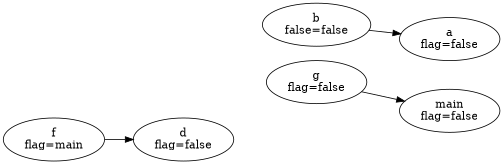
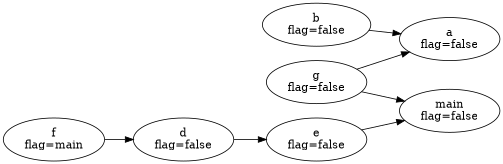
  digraph {
    rankdir=LR
    n1 [label="a\nflag=false"]
    n2 [label="main\nflag=false"]
    n3 [label="f\nflag=main"]
    n4 [label="d\nflag=false"]
+   n5 [label="e\nflag=false"]
    n6 [label="g\nflag=false"]
-   n7 [label="b\nfalse=false"]
+   n7 [label="b\nflag=false"]
    n3 -> n4
+   n4 -> n5
+   n5 -> n2
+   n6 -> n1
    n6 -> n2
    n7 -> n1
  }
